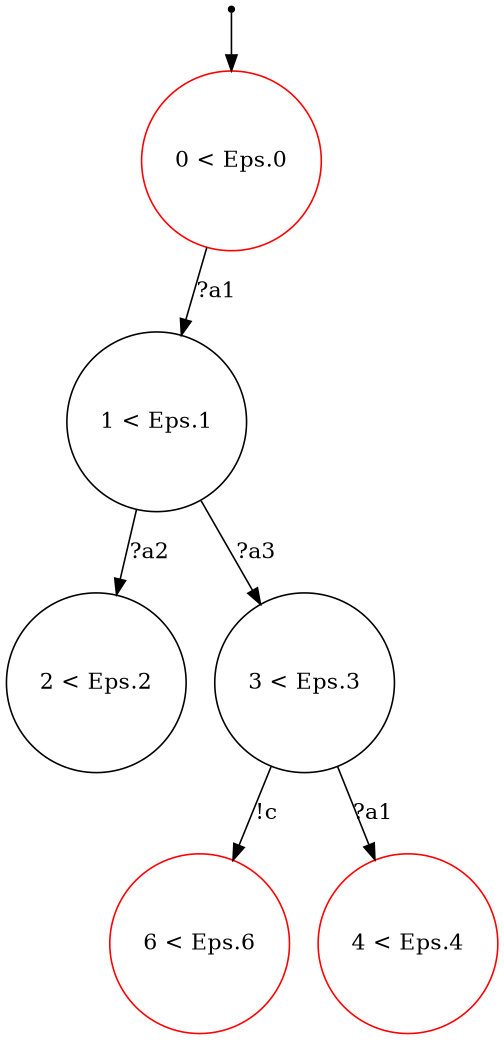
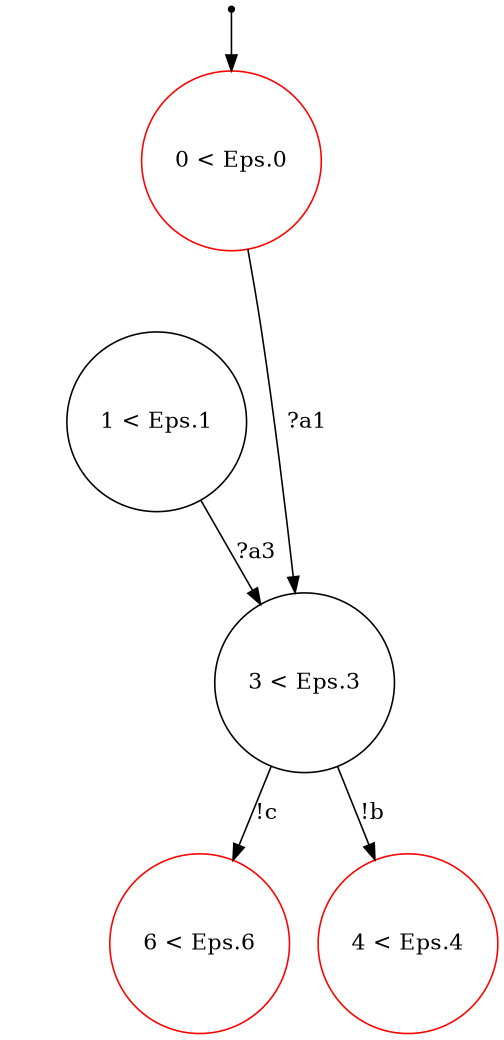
  digraph {
    node [shape=circle]
    ENTRY [shape=point]
    n2 [color=red label="0 < Eps.0\n"]
    n3 [label="1 < Eps.1\n"]
    n4 [color=red label="6 < Eps.6\n"]
-   n5 [label="2 < Eps.2\n"]
    n6 [label="3 < Eps.3\n"]
    n7 [color=red label="4 < Eps.4\n"]
    ENTRY -> n2
-   n2 -> n3 [label="?a1"]
-   n3 -> n5 [label="?a2"]
+   n2 -> n6 [label="?a1"]
    n3 -> n6 [label="?a3"]
    n6 -> n4 [label="!c"]
-   n6 -> n7 [label="?a1"]
+   n6 -> n7 [label="!b"]
  }
